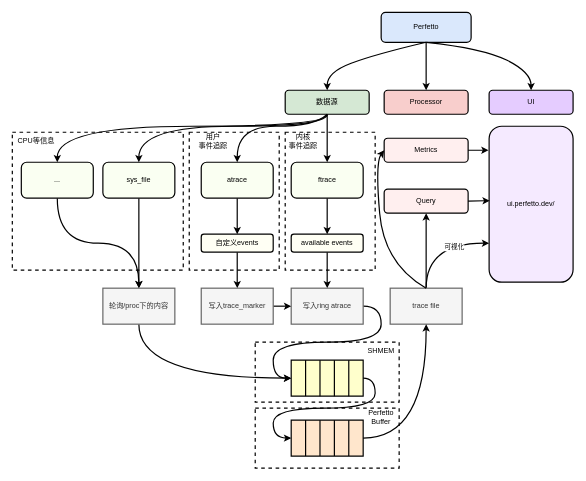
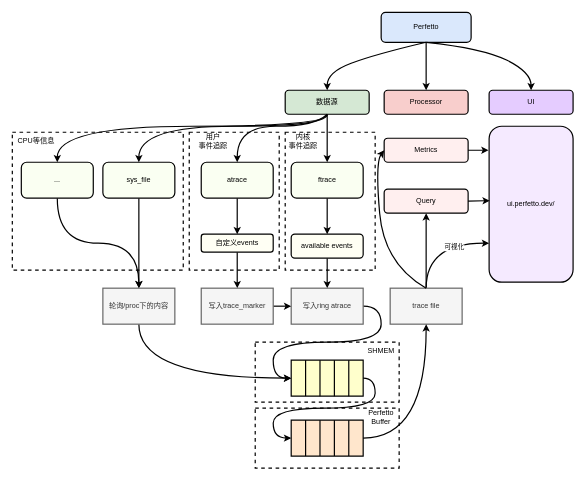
  <mxCell id="0" />
  <mxCell id="1" parent="0" />
  <mxCell id="2" value="" style="rounded=0;whiteSpace=wrap;html=1;strokeWidth=2;dashed=1;" vertex="1" parent="1"><mxGeometry x="425" y="680" width="240" height="100" as="geometry" /></mxCell>
  <mxCell id="3" value="" style="rounded=0;whiteSpace=wrap;html=1;strokeWidth=2;dashed=1;" vertex="1" parent="1"><mxGeometry x="425" y="570" width="240" height="100" as="geometry" /></mxCell>
  <mxCell id="4" value="" style="rounded=0;whiteSpace=wrap;html=1;strokeWidth=2;dashed=1;" parent="1" vertex="1"><mxGeometry x="20" y="220" width="285" height="230" as="geometry" /></mxCell>
  <mxCell id="5" value="" style="rounded=0;whiteSpace=wrap;html=1;strokeWidth=2;dashed=1;" parent="1" vertex="1"><mxGeometry x="475" y="220" width="150" height="230" as="geometry" /></mxCell>
  <mxCell id="6" value="" style="rounded=0;whiteSpace=wrap;html=1;strokeWidth=2;dashed=1;" parent="1" vertex="1"><mxGeometry x="315" y="220" width="150" height="230" as="geometry" /></mxCell>
  <mxCell id="7" style="edgeStyle=orthogonalEdgeStyle;html=1;exitX=0.5;exitY=1;exitDx=0;exitDy=0;entryX=0.5;entryY=0;entryDx=0;entryDy=0;curved=1;strokeWidth=2;" parent="1" source="10" target="14" edge="1"><mxGeometry relative="1" as="geometry" /></mxCell>
  <mxCell id="8" style="edgeStyle=orthogonalEdgeStyle;html=1;exitX=0.5;exitY=1;exitDx=0;exitDy=0;entryX=0.5;entryY=0;entryDx=0;entryDy=0;curved=1;strokeWidth=2;" parent="1" source="10" target="32" edge="1"><mxGeometry relative="1" as="geometry"><Array as="points"><mxPoint x="545" y="210" /><mxPoint x="231" y="210" /></Array></mxGeometry></mxCell>
  <mxCell id="9" style="edgeStyle=orthogonalEdgeStyle;html=1;exitX=0.5;exitY=1;exitDx=0;exitDy=0;entryX=0.5;entryY=0;entryDx=0;entryDy=0;curved=1;strokeWidth=2;" parent="1" source="10" target="30" edge="1"><mxGeometry relative="1" as="geometry"><Array as="points"><mxPoint x="545" y="210" /><mxPoint x="95" y="210" /></Array></mxGeometry></mxCell>
  <mxCell id="10" value="数据源" style="rounded=1;whiteSpace=wrap;html=1;strokeWidth=2;fillColor=#d5e8d4;strokeColor=light-dark(#000000, #446e2c);" parent="1" vertex="1"><mxGeometry x="475" y="150" width="140" height="40" as="geometry" /></mxCell>
  <mxCell id="11" style="edgeStyle=none;html=1;exitX=0.5;exitY=1;exitDx=0;exitDy=0;entryX=0.5;entryY=0;entryDx=0;entryDy=0;strokeWidth=2;" parent="1" source="12" target="22" edge="1"><mxGeometry relative="1" as="geometry" /></mxCell>
  <mxCell id="12" value="atrace" style="rounded=1;whiteSpace=wrap;html=1;strokeWidth=2;fillColor=#FAFFF2;" parent="1" vertex="1"><mxGeometry x="335" y="270" width="120" height="60" as="geometry" /></mxCell>
  <mxCell id="13" style="edgeStyle=none;html=1;exitX=0.5;exitY=1;exitDx=0;exitDy=0;entryX=0.5;entryY=0;entryDx=0;entryDy=0;strokeWidth=2;" parent="1" source="14" target="20" edge="1"><mxGeometry relative="1" as="geometry" /></mxCell>
  <mxCell id="14" value="ftrace" style="rounded=1;whiteSpace=wrap;html=1;strokeWidth=2;fillColor=#FAFFF2;" parent="1" vertex="1"><mxGeometry x="485" y="270" width="120" height="60" as="geometry" /></mxCell>
  <mxCell id="15" value="" style="curved=1;endArrow=classic;html=1;exitX=0.5;exitY=1;exitDx=0;exitDy=0;entryX=0.5;entryY=0;entryDx=0;entryDy=0;strokeWidth=2;" parent="1" source="10" target="12" edge="1"><mxGeometry width="50" height="50" relative="1" as="geometry"><mxPoint x="665" y="340" as="sourcePoint" /><mxPoint x="715" y="290" as="targetPoint" /><Array as="points"><mxPoint x="525" y="210" /><mxPoint x="395" y="210" /></Array></mxGeometry></mxCell>
  <mxCell id="16" style="edgeStyle=none;html=1;exitX=0.5;exitY=1;exitDx=0;exitDy=0;entryX=0.5;entryY=0;entryDx=0;entryDy=0;strokeWidth=2;" parent="1" source="17" target="36" edge="1"><mxGeometry relative="1" as="geometry" /></mxCell>
  <mxCell id="17" value="Perfetto" style="rounded=1;whiteSpace=wrap;html=1;fillColor=#dae8fc;strokeColor=light-dark(#000000, #5c79a3);strokeWidth=2;" parent="1" vertex="1"><mxGeometry x="635" y="20" width="150" height="50" as="geometry" /></mxCell>
  <mxCell id="18" value="" style="curved=1;endArrow=classic;html=1;exitX=0.5;exitY=1;exitDx=0;exitDy=0;entryX=0.5;entryY=0;entryDx=0;entryDy=0;strokeWidth=2;" parent="1" source="17" target="10" edge="1"><mxGeometry width="50" height="50" relative="1" as="geometry"><mxPoint x="715" y="280" as="sourcePoint" /><mxPoint x="765" y="230" as="targetPoint" /><Array as="points"><mxPoint x="625" y="90" /><mxPoint x="545" y="120" /></Array></mxGeometry></mxCell>
  <mxCell id="19" style="edgeStyle=none;html=1;exitX=0.5;exitY=1;exitDx=0;exitDy=0;entryX=0.5;entryY=0;entryDx=0;entryDy=0;strokeWidth=2;" parent="1" source="20" target="24" edge="1"><mxGeometry relative="1" as="geometry" /></mxCell>
- <mxCell id="20" value="available events" style="rounded=1;whiteSpace=wrap;html=1;strokeWidth=2;fillColor=#FFFFF4;strokeColor=#000000;" parent="1" vertex="1"><mxGeometry x="485" y="390" width="120" height="30" as="geometry" /></mxCell>
+ <mxCell id="20" value="available events" style="rounded=1;whiteSpace=wrap;html=1;strokeWidth=2;fillColor=#FFFFF4;strokeColor=#000000;" parent="1" vertex="1"><mxGeometry x="485" y="390" width="120" height="40" as="geometry" /></mxCell>
  <mxCell id="21" style="edgeStyle=none;html=1;exitX=0.5;exitY=1;exitDx=0;exitDy=0;entryX=0.5;entryY=0;entryDx=0;entryDy=0;strokeWidth=2;" parent="1" source="22" target="28" edge="1"><mxGeometry relative="1" as="geometry" /></mxCell>
  <mxCell id="22" value="自定义events" style="rounded=1;whiteSpace=wrap;html=1;strokeWidth=2;fillColor=#FFFFF4;strokeColor=#000000;" parent="1" vertex="1"><mxGeometry x="335" y="390" width="120" height="30" as="geometry" /></mxCell>
  <mxCell id="23" style="edgeStyle=orthogonalEdgeStyle;html=1;exitX=1;exitY=0.5;exitDx=0;exitDy=0;entryX=0;entryY=0.5;entryDx=0;entryDy=0;curved=1;strokeWidth=2;" edge="1" parent="1" source="24" target="39"><mxGeometry relative="1" as="geometry"><Array as="points"><mxPoint x="635" y="510" /><mxPoint x="635" y="570" /><mxPoint x="455" y="570" /><mxPoint x="455" y="630" /></Array></mxGeometry></mxCell>
  <mxCell id="24" value="&lt;span style=&quot;background-color: transparent;&quot;&gt;写入ring atrace&lt;/span&gt;" style="rounded=0;whiteSpace=wrap;html=1;fillColor=#f5f5f5;fontColor=#333333;strokeColor=#666666;strokeWidth=2;" parent="1" vertex="1"><mxGeometry x="485" y="480" width="120" height="60" as="geometry" /></mxCell>
  <mxCell id="25" value="&lt;div&gt;&lt;font color=&quot;#000000&quot;&gt;用户&lt;/font&gt;&lt;/div&gt;&lt;div&gt;事件追踪&lt;/div&gt;" style="text;html=1;align=center;verticalAlign=middle;whiteSpace=wrap;rounded=0;strokeWidth=2;" parent="1" vertex="1"><mxGeometry x="325" y="220" width="60" height="30" as="geometry" /></mxCell>
  <mxCell id="26" value="内核&lt;div&gt;事件追踪&lt;/div&gt;" style="text;html=1;align=center;verticalAlign=middle;whiteSpace=wrap;rounded=0;strokeWidth=2;" parent="1" vertex="1"><mxGeometry x="475" y="220" width="60" height="30" as="geometry" /></mxCell>
  <mxCell id="27" style="edgeStyle=none;html=1;exitX=1;exitY=0.5;exitDx=0;exitDy=0;entryX=0;entryY=0.5;entryDx=0;entryDy=0;strokeWidth=2;" parent="1" source="28" target="24" edge="1"><mxGeometry relative="1" as="geometry" /></mxCell>
  <mxCell id="28" value="&lt;span style=&quot;background-color: transparent;&quot;&gt;写入trace_marker&lt;/span&gt;" style="rounded=0;whiteSpace=wrap;html=1;fillColor=#f5f5f5;fontColor=#333333;strokeColor=#666666;strokeWidth=2;" parent="1" vertex="1"><mxGeometry x="335" y="480" width="120" height="60" as="geometry" /></mxCell>
  <mxCell id="29" style="edgeStyle=orthogonalEdgeStyle;html=1;exitX=0.5;exitY=1;exitDx=0;exitDy=0;entryX=0.5;entryY=0;entryDx=0;entryDy=0;curved=1;strokeWidth=2;" parent="1" source="30" target="34" edge="1"><mxGeometry relative="1" as="geometry" /></mxCell>
  <mxCell id="30" value="..." style="rounded=1;whiteSpace=wrap;html=1;strokeWidth=2;fillColor=#FAFFF2;" parent="1" vertex="1"><mxGeometry x="35" y="270" width="120" height="60" as="geometry" /></mxCell>
  <mxCell id="31" style="edgeStyle=orthogonalEdgeStyle;html=1;exitX=0.5;exitY=1;exitDx=0;exitDy=0;curved=1;entryX=0.5;entryY=0;entryDx=0;entryDy=0;strokeWidth=2;" parent="1" source="32" target="34" edge="1"><mxGeometry relative="1" as="geometry"><mxPoint x="165" y="480" as="targetPoint" /></mxGeometry></mxCell>
  <mxCell id="32" value="sys_file" style="rounded=1;whiteSpace=wrap;html=1;strokeWidth=2;fillColor=#FAFFF2;" parent="1" vertex="1"><mxGeometry x="171" y="270" width="120" height="60" as="geometry" /></mxCell>
  <mxCell id="33" style="edgeStyle=orthogonalEdgeStyle;html=1;exitX=0.5;exitY=1;exitDx=0;exitDy=0;entryX=0;entryY=0.5;entryDx=0;entryDy=0;curved=1;strokeWidth=2;" edge="1" parent="1" source="34" target="39"><mxGeometry relative="1" as="geometry" /></mxCell>
  <mxCell id="34" value="轮询/proc下的内容" style="rounded=0;whiteSpace=wrap;html=1;fillColor=#f5f5f5;fontColor=#333333;strokeColor=#666666;strokeWidth=2;" parent="1" vertex="1"><mxGeometry x="171" y="480" width="120" height="60" as="geometry" /></mxCell>
  <mxCell id="35" value="CPU等信息" style="text;html=1;align=center;verticalAlign=middle;whiteSpace=wrap;rounded=0;strokeWidth=2;" parent="1" vertex="1"><mxGeometry x="25" y="220" width="70" height="30" as="geometry" /></mxCell>
  <mxCell id="36" value="Processor" style="rounded=1;whiteSpace=wrap;html=1;strokeWidth=2;fillColor=#f8cecc;strokeColor=#000000;" parent="1" vertex="1"><mxGeometry x="640" y="150" width="140" height="40" as="geometry" /></mxCell>
  <mxCell id="37" value="UI" style="rounded=1;whiteSpace=wrap;html=1;strokeWidth=2;fillColor=#E5CCFF;strokeColor=light-dark(#000000, #446e2c);" parent="1" vertex="1"><mxGeometry x="815" y="150" width="140" height="40" as="geometry" /></mxCell>
  <mxCell id="38" value="" style="curved=1;endArrow=classic;html=1;entryX=0.5;entryY=0;entryDx=0;entryDy=0;strokeWidth=2;" parent="1" target="37" edge="1"><mxGeometry width="50" height="50" relative="1" as="geometry"><mxPoint x="710" y="70" as="sourcePoint" /><mxPoint x="885" y="70" as="targetPoint" /><Array as="points"><mxPoint x="805" y="80" /><mxPoint x="885" y="120" /></Array></mxGeometry></mxCell>
  <mxCell id="39" value="" style="shape=table;startSize=0;container=1;collapsible=0;childLayout=tableLayout;fontSize=16;rowLines=0;columnLines=1;strokeWidth=2;fillColor=#FFFFCC;" vertex="1" parent="1"><mxGeometry x="485" y="600" width="120" height="60" as="geometry" /></mxCell>
  <mxCell id="40" value="" style="shape=tableRow;horizontal=0;startSize=0;swimlaneHead=0;swimlaneBody=0;strokeColor=inherit;top=0;left=0;bottom=0;right=0;collapsible=0;dropTarget=0;fillColor=none;points=[[0,0.5],[1,0.5]];portConstraint=eastwest;fontSize=16;" vertex="1" parent="39"><mxGeometry width="120" height="60" as="geometry" /></mxCell>
  <mxCell id="41" value="" style="shape=partialRectangle;html=1;whiteSpace=wrap;connectable=0;strokeColor=inherit;overflow=hidden;fillColor=none;top=0;left=0;bottom=0;right=0;pointerEvents=1;fontSize=16;" vertex="1" parent="40"><mxGeometry width="24" height="60" as="geometry"><mxRectangle width="24" height="60" as="alternateBounds" /></mxGeometry></mxCell>
  <mxCell id="42" value="" style="shape=partialRectangle;html=1;whiteSpace=wrap;connectable=0;strokeColor=inherit;overflow=hidden;fillColor=none;top=0;left=0;bottom=0;right=0;pointerEvents=1;fontSize=16;" vertex="1" parent="40"><mxGeometry x="24" width="24" height="60" as="geometry"><mxRectangle width="24" height="60" as="alternateBounds" /></mxGeometry></mxCell>
  <mxCell id="43" value="" style="shape=partialRectangle;html=1;whiteSpace=wrap;connectable=0;strokeColor=inherit;overflow=hidden;fillColor=none;top=0;left=0;bottom=0;right=0;pointerEvents=1;fontSize=16;" vertex="1" parent="40"><mxGeometry x="48" width="24" height="60" as="geometry"><mxRectangle width="24" height="60" as="alternateBounds" /></mxGeometry></mxCell>
  <mxCell id="44" style="shape=partialRectangle;html=1;whiteSpace=wrap;connectable=0;strokeColor=inherit;overflow=hidden;fillColor=none;top=0;left=0;bottom=0;right=0;pointerEvents=1;fontSize=16;" vertex="1" parent="40"><mxGeometry x="72" width="24" height="60" as="geometry"><mxRectangle width="24" height="60" as="alternateBounds" /></mxGeometry></mxCell>
  <mxCell id="45" style="shape=partialRectangle;html=1;whiteSpace=wrap;connectable=0;strokeColor=inherit;overflow=hidden;fillColor=none;top=0;left=0;bottom=0;right=0;pointerEvents=1;fontSize=16;" vertex="1" parent="40"><mxGeometry x="96" width="24" height="60" as="geometry"><mxRectangle width="24" height="60" as="alternateBounds" /></mxGeometry></mxCell>
  <mxCell id="46" value="" style="shape=table;startSize=0;container=1;collapsible=0;childLayout=tableLayout;fontSize=16;rowLines=0;columnLines=1;strokeWidth=2;fillColor=#FFE6CC;" vertex="1" parent="1"><mxGeometry x="485" y="700" width="120" height="60" as="geometry" /></mxCell>
  <mxCell id="47" value="" style="shape=tableRow;horizontal=0;startSize=0;swimlaneHead=0;swimlaneBody=0;strokeColor=inherit;top=0;left=0;bottom=0;right=0;collapsible=0;dropTarget=0;fillColor=none;points=[[0,0.5],[1,0.5]];portConstraint=eastwest;fontSize=16;" vertex="1" parent="46"><mxGeometry width="120" height="60" as="geometry" /></mxCell>
  <mxCell id="48" value="" style="shape=partialRectangle;html=1;whiteSpace=wrap;connectable=0;strokeColor=inherit;overflow=hidden;fillColor=none;top=0;left=0;bottom=0;right=0;pointerEvents=1;fontSize=16;" vertex="1" parent="47"><mxGeometry width="24" height="60" as="geometry"><mxRectangle width="24" height="60" as="alternateBounds" /></mxGeometry></mxCell>
  <mxCell id="49" value="" style="shape=partialRectangle;html=1;whiteSpace=wrap;connectable=0;strokeColor=inherit;overflow=hidden;fillColor=none;top=0;left=0;bottom=0;right=0;pointerEvents=1;fontSize=16;" vertex="1" parent="47"><mxGeometry x="24" width="24" height="60" as="geometry"><mxRectangle width="24" height="60" as="alternateBounds" /></mxGeometry></mxCell>
  <mxCell id="50" value="" style="shape=partialRectangle;html=1;whiteSpace=wrap;connectable=0;strokeColor=inherit;overflow=hidden;fillColor=none;top=0;left=0;bottom=0;right=0;pointerEvents=1;fontSize=16;" vertex="1" parent="47"><mxGeometry x="48" width="24" height="60" as="geometry"><mxRectangle width="24" height="60" as="alternateBounds" /></mxGeometry></mxCell>
  <mxCell id="51" style="shape=partialRectangle;html=1;whiteSpace=wrap;connectable=0;strokeColor=inherit;overflow=hidden;fillColor=none;top=0;left=0;bottom=0;right=0;pointerEvents=1;fontSize=16;" vertex="1" parent="47"><mxGeometry x="72" width="24" height="60" as="geometry"><mxRectangle width="24" height="60" as="alternateBounds" /></mxGeometry></mxCell>
  <mxCell id="52" style="shape=partialRectangle;html=1;whiteSpace=wrap;connectable=0;strokeColor=inherit;overflow=hidden;fillColor=none;top=0;left=0;bottom=0;right=0;pointerEvents=1;fontSize=16;" vertex="1" parent="47"><mxGeometry x="96" width="24" height="60" as="geometry"><mxRectangle width="24" height="60" as="alternateBounds" /></mxGeometry></mxCell>
  <mxCell id="53" style="edgeStyle=orthogonalEdgeStyle;html=1;exitX=1;exitY=0.5;exitDx=0;exitDy=0;entryX=0;entryY=0.5;entryDx=0;entryDy=0;curved=1;strokeWidth=2;" edge="1" parent="1" source="40" target="46"><mxGeometry relative="1" as="geometry"><Array as="points"><mxPoint x="625" y="630" /><mxPoint x="625" y="680" /><mxPoint x="455" y="680" /><mxPoint x="455" y="730" /></Array></mxGeometry></mxCell>
  <mxCell id="54" style="edgeStyle=orthogonalEdgeStyle;html=1;exitX=0.5;exitY=0;exitDx=0;exitDy=0;entryX=0;entryY=0.75;entryDx=0;entryDy=0;curved=1;strokeWidth=2;" edge="1" parent="1" source="57" target="61"><mxGeometry relative="1" as="geometry" /></mxCell>
  <mxCell id="55" value="可视化" style="edgeLabel;html=1;align=center;verticalAlign=middle;resizable=0;points=[];" vertex="1" connectable="0" parent="54"><mxGeometry x="0.344" y="-6" relative="1" as="geometry"><mxPoint as="offset" /></mxGeometry></mxCell>
  <mxCell id="56" style="edgeStyle=none;html=1;exitX=0.5;exitY=0;exitDx=0;exitDy=0;entryX=0.5;entryY=1;entryDx=0;entryDy=0;strokeWidth=2;" edge="1" parent="1" source="57" target="63"><mxGeometry relative="1" as="geometry" /></mxCell>
  <mxCell id="57" value="trace file" style="rounded=0;whiteSpace=wrap;html=1;fillColor=#f5f5f5;fontColor=#333333;strokeColor=#666666;strokeWidth=2;" vertex="1" parent="1"><mxGeometry x="650" y="480" width="120" height="60" as="geometry" /></mxCell>
  <mxCell id="58" style="edgeStyle=orthogonalEdgeStyle;html=1;exitX=1;exitY=0.5;exitDx=0;exitDy=0;entryX=0.5;entryY=1;entryDx=0;entryDy=0;curved=1;strokeWidth=2;" edge="1" parent="1" source="47" target="57"><mxGeometry relative="1" as="geometry" /></mxCell>
  <mxCell id="59" value="SHMEM" style="text;html=1;align=center;verticalAlign=middle;whiteSpace=wrap;rounded=0;" vertex="1" parent="1"><mxGeometry x="605" y="570" width="60" height="30" as="geometry" /></mxCell>
  <mxCell id="60" value="Perfetto Buffer" style="text;html=1;align=center;verticalAlign=middle;whiteSpace=wrap;rounded=0;" vertex="1" parent="1"><mxGeometry x="605" y="680" width="60" height="30" as="geometry" /></mxCell>
  <mxCell id="61" value="ui.perfetto.dev/" style="rounded=1;whiteSpace=wrap;html=1;strokeWidth=2;fillColor=#F5EAFF;strokeColor=light-dark(#000000, #446e2c);" vertex="1" parent="1"><mxGeometry x="815" y="210" width="140" height="260" as="geometry" /></mxCell>
  <mxCell id="62" value="Metrics" style="rounded=1;whiteSpace=wrap;html=1;strokeWidth=2;fillColor=#FFEFEF;strokeColor=#000000;" vertex="1" parent="1"><mxGeometry x="640" y="230" width="140" height="40" as="geometry" /></mxCell>
  <mxCell id="63" value="Query" style="rounded=1;whiteSpace=wrap;html=1;strokeWidth=2;fillColor=#FFEFEF;strokeColor=#000000;" vertex="1" parent="1"><mxGeometry x="640" y="315" width="140" height="40" as="geometry" /></mxCell>
  <mxCell id="64" value="" style="curved=1;endArrow=classic;html=1;entryX=0;entryY=0.5;entryDx=0;entryDy=0;exitX=0.5;exitY=0;exitDx=0;exitDy=0;strokeWidth=2;" edge="1" parent="1" source="57" target="62"><mxGeometry width="50" height="50" relative="1" as="geometry"><mxPoint x="845" y="640" as="sourcePoint" /><mxPoint x="895" y="590" as="targetPoint" /><Array as="points"><mxPoint x="640" y="440" /><mxPoint x="625" y="270" /></Array></mxGeometry></mxCell>
  <mxCell id="65" style="edgeStyle=none;html=1;exitX=1;exitY=0.5;exitDx=0;exitDy=0;entryX=0.007;entryY=0.477;entryDx=0;entryDy=0;entryPerimeter=0;strokeWidth=2;" edge="1" parent="1" source="63" target="61"><mxGeometry relative="1" as="geometry"><mxPoint x="817" y="335" as="targetPoint" /></mxGeometry></mxCell>
  <mxCell id="66" style="edgeStyle=none;html=1;exitX=1;exitY=0.5;exitDx=0;exitDy=0;entryX=-0.007;entryY=0.154;entryDx=0;entryDy=0;entryPerimeter=0;strokeWidth=2;" edge="1" parent="1" source="62" target="61"><mxGeometry relative="1" as="geometry" /></mxCell>
